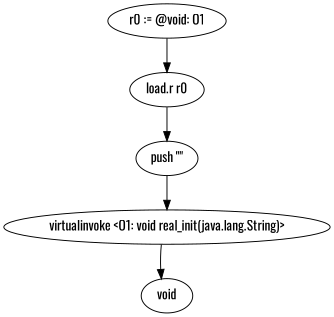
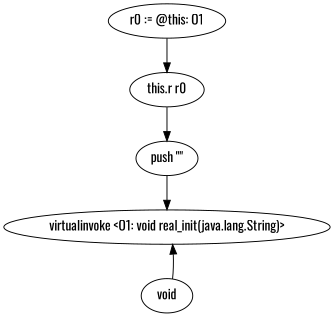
  digraph {
    fontname=Oswald
    node [fontname=Oswald]
    edge [fontname=Oswald]
-   "r0 := @this: O1" [label="r0 := @void: O1"]
-   "load.r r0"
+   "r0 := @this: O1"
+   "load.r r0" [label="this.r r0"]
    "push \"\""
    "virtualinvoke <O1: void real_init(java.lang.String)>"
    n5 [label=void]
    "r0 := @this: O1" -> "load.r r0"
    "load.r r0" -> "push \"\""
    "push \"\"" -> "virtualinvoke <O1: void real_init(java.lang.String)>"
-   "virtualinvoke <O1: void real_init(java.lang.String)>" -> n5
+   n5 -> "virtualinvoke <O1: void real_init(java.lang.String)>"
  }
